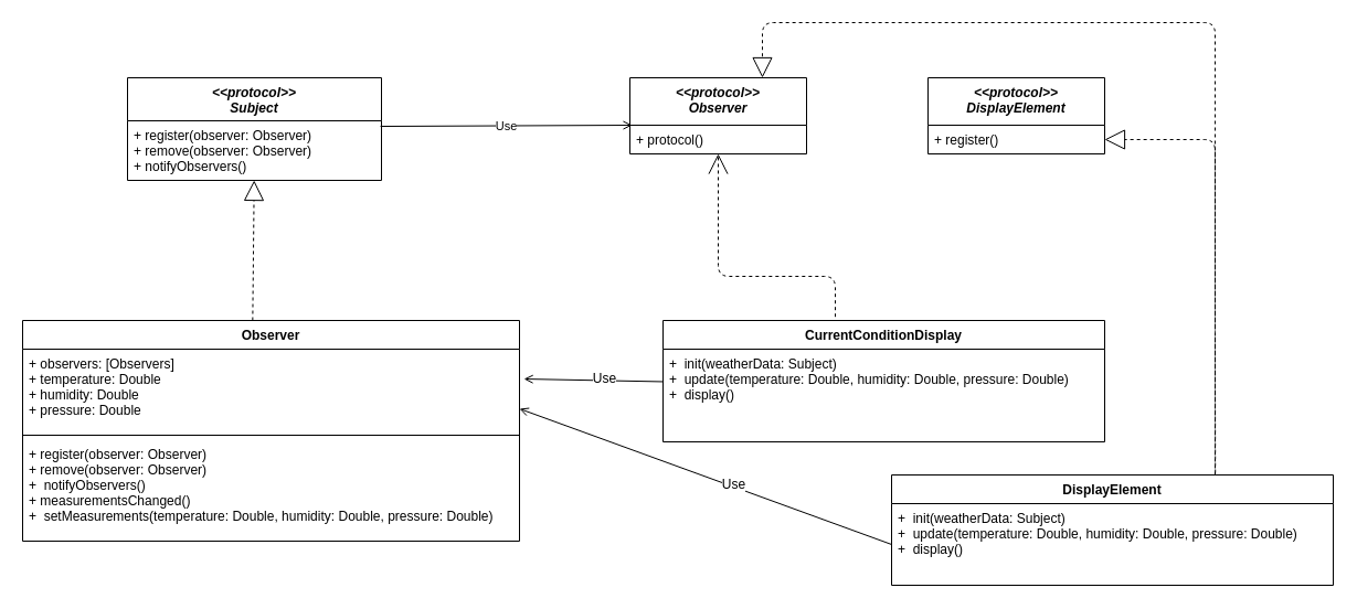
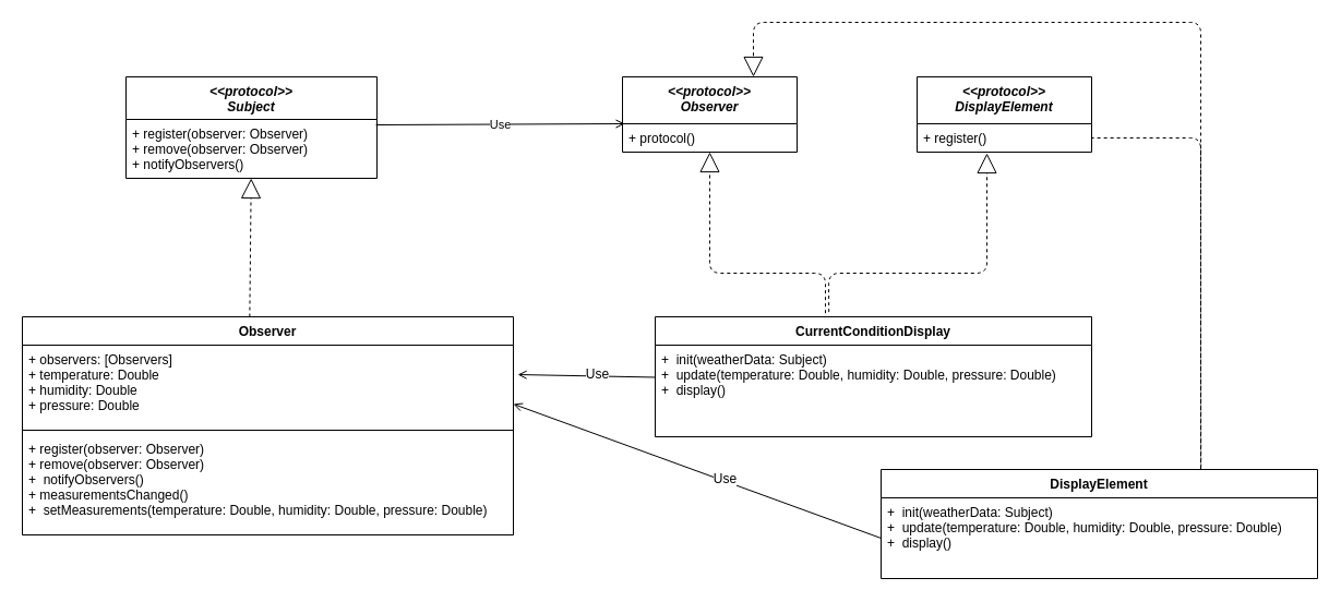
  <mxCell id="0" />
  <mxCell id="1" parent="0" />
  <mxCell id="2" value="&lt;&lt;protocol&gt;&gt;&#10;Observer" style="swimlane;fontStyle=3;align=center;verticalAlign=top;childLayout=stackLayout;horizontal=1;startSize=43;horizontalStack=0;resizeParent=1;resizeParentMax=0;resizeLast=0;collapsible=1;marginBottom=0;" parent="1" vertex="1"><mxGeometry x="570" y="70" width="160" height="69" as="geometry" /></mxCell>
  <mxCell id="3" value="+ protocol()" style="text;strokeColor=none;fillColor=none;align=left;verticalAlign=top;spacingLeft=4;spacingRight=4;overflow=hidden;rotatable=0;points=[[0,0.5],[1,0.5]];portConstraint=eastwest;" parent="2" vertex="1"><mxGeometry y="43" width="160" height="26" as="geometry" /></mxCell>
  <mxCell id="4" value="&lt;&lt;protocol&gt;&gt;&#10;Subject" style="swimlane;fontStyle=3;childLayout=stackLayout;horizontal=1;startSize=39;fillColor=none;horizontalStack=0;resizeParent=1;resizeParentMax=0;resizeLast=0;collapsible=1;marginBottom=0;" parent="1" vertex="1"><mxGeometry x="115" y="70" width="230" height="93" as="geometry" /></mxCell>
  <mxCell id="5" value="+ register(observer: Observer)&#10;+ remove(observer: Observer)&#10;+ notifyObservers()" style="text;strokeColor=none;fillColor=none;align=left;verticalAlign=top;spacingLeft=4;spacingRight=4;overflow=hidden;rotatable=0;points=[[0,0.5],[1,0.5]];portConstraint=eastwest;" parent="4" vertex="1"><mxGeometry y="39" width="230" height="54" as="geometry" /></mxCell>
  <mxCell id="6" value="&lt;&lt;protocol&gt;&gt;&#10;DisplayElement" style="swimlane;fontStyle=3;align=center;verticalAlign=top;childLayout=stackLayout;horizontal=1;startSize=43;horizontalStack=0;resizeParent=1;resizeParentMax=0;resizeLast=0;collapsible=1;marginBottom=0;" parent="1" vertex="1"><mxGeometry x="840" y="70" width="160" height="69" as="geometry" /></mxCell>
  <mxCell id="7" value="+ register()" style="text;strokeColor=none;fillColor=none;align=left;verticalAlign=top;spacingLeft=4;spacingRight=4;overflow=hidden;rotatable=0;points=[[0,0.5],[1,0.5]];portConstraint=eastwest;" parent="6" vertex="1"><mxGeometry y="43" width="160" height="26" as="geometry" /></mxCell>
  <mxCell id="8" value="Observer" style="swimlane;fontStyle=1;align=center;verticalAlign=top;childLayout=stackLayout;horizontal=1;startSize=26;horizontalStack=0;resizeParent=1;resizeParentMax=0;resizeLast=0;collapsible=1;marginBottom=0;" parent="1" vertex="1"><mxGeometry x="20" y="290" width="450" height="200" as="geometry" /></mxCell>
  <mxCell id="9" value="+ observers: [Observers]&#10;+ temperature: Double&#10;+ humidity: Double&#10;+ pressure: Double " style="text;strokeColor=none;fillColor=none;align=left;verticalAlign=top;spacingLeft=4;spacingRight=4;overflow=hidden;rotatable=0;points=[[0,0.5],[1,0.5]];portConstraint=eastwest;" parent="8" vertex="1"><mxGeometry y="26" width="450" height="74" as="geometry" /></mxCell>
  <mxCell id="10" value="" style="line;strokeWidth=1;fillColor=none;align=left;verticalAlign=middle;spacingTop=-1;spacingLeft=3;spacingRight=3;rotatable=0;labelPosition=right;points=[];portConstraint=eastwest;" parent="8" vertex="1"><mxGeometry y="100" width="450" height="8" as="geometry" /></mxCell>
  <mxCell id="11" value="+ register(observer: Observer)&#10;+ remove(observer: Observer)&#10;+  notifyObservers() &#10;+ measurementsChanged()&#10;+  setMeasurements(temperature: Double, humidity: Double, pressure: Double)" style="text;strokeColor=none;fillColor=none;align=left;verticalAlign=top;spacingLeft=4;spacingRight=4;overflow=hidden;rotatable=0;points=[[0,0.5],[1,0.5]];portConstraint=eastwest;" parent="8" vertex="1"><mxGeometry y="108" width="450" height="92" as="geometry" /></mxCell>
  <mxCell id="12" value="" style="endArrow=block;endSize=16;endFill=0;html=1;exitX=0.463;exitY=0;exitDx=0;exitDy=0;exitPerimeter=0;dashed=1;" parent="1" source="8" target="5" edge="1"><mxGeometry width="160" relative="1" as="geometry"><mxPoint x="70" y="410" as="sourcePoint" /><mxPoint x="230" y="410" as="targetPoint" /></mxGeometry></mxCell>
  <mxCell id="13" value="CurrentConditionDisplay" style="swimlane;fontStyle=1;align=center;verticalAlign=top;childLayout=stackLayout;horizontal=1;startSize=26;horizontalStack=0;resizeParent=1;resizeParentMax=0;resizeLast=0;collapsible=1;marginBottom=0;" parent="1" vertex="1"><mxGeometry x="600" y="290" width="400" height="110" as="geometry" /></mxCell>
  <mxCell id="14" value="+  init(weatherData: Subject)&#10;+  update(temperature: Double, humidity: Double, pressure: Double)&#10;+  display() " style="text;strokeColor=none;fillColor=none;align=left;verticalAlign=top;spacingLeft=4;spacingRight=4;overflow=hidden;rotatable=0;points=[[0,0.5],[1,0.5]];portConstraint=eastwest;" parent="13" vertex="1"><mxGeometry y="26" width="400" height="84" as="geometry" /></mxCell>
- <mxCell id="15" value="" style="endArrow=open;endSize=16;endFill=0;html=1;exitX=0.39;exitY=-0.03;exitDx=0;exitDy=0;exitPerimeter=0;dashed=1;" parent="1" source="13" target="3" edge="1"><mxGeometry width="160" relative="1" as="geometry"><mxPoint x="770" y="277" as="sourcePoint" /><mxPoint x="771.361" y="150" as="targetPoint" /><Array as="points"><mxPoint x="756" y="250" /><mxPoint x="650" y="250" /></Array></mxGeometry></mxCell>
+ <mxCell id="15" value="" style="endArrow=block;endSize=16;endFill=0;html=1;exitX=0.39;exitY=-0.03;exitDx=0;exitDy=0;exitPerimeter=0;dashed=1;" parent="1" source="13" target="3" edge="1"><mxGeometry width="160" relative="1" as="geometry"><mxPoint x="770" y="277" as="sourcePoint" /><mxPoint x="771.361" y="150" as="targetPoint" /><Array as="points"><mxPoint x="756" y="250" /><mxPoint x="650" y="250" /></Array></mxGeometry></mxCell>
+ <mxCell id="16" value="" style="endArrow=block;endSize=16;endFill=0;html=1;dashed=1;entryX=0.4;entryY=1.038;entryDx=0;entryDy=0;entryPerimeter=0;exitX=0.398;exitY=-0.04;exitDx=0;exitDy=0;exitPerimeter=0;" parent="1" source="13" target="7" edge="1"><mxGeometry width="160" relative="1" as="geometry"><mxPoint x="248.35" y="310" as="sourcePoint" /><mxPoint x="249.711" y="183" as="targetPoint" /><Array as="points"><mxPoint x="759" y="250" /><mxPoint x="904" y="250" /></Array></mxGeometry></mxCell>
  <mxCell id="17" value="DisplayElement" style="swimlane;fontStyle=1;align=center;verticalAlign=top;childLayout=stackLayout;horizontal=1;startSize=26;horizontalStack=0;resizeParent=1;resizeParentMax=0;resizeLast=0;collapsible=1;marginBottom=0;" parent="1" vertex="1"><mxGeometry x="807" y="430" width="400" height="100" as="geometry" /></mxCell>
  <mxCell id="18" value="+  init(weatherData: Subject)&#10;+  update(temperature: Double, humidity: Double, pressure: Double)&#10;+  display() " style="text;strokeColor=none;fillColor=none;align=left;verticalAlign=top;spacingLeft=4;spacingRight=4;overflow=hidden;rotatable=0;points=[[0,0.5],[1,0.5]];portConstraint=eastwest;" parent="17" vertex="1"><mxGeometry y="26" width="400" height="74" as="geometry" /></mxCell>
  <mxCell id="19" value="Use" style="endArrow=open;html=1;exitX=0.996;exitY=0.093;exitDx=0;exitDy=0;exitPerimeter=0;endFill=0;entryX=0.013;entryY=0;entryDx=0;entryDy=0;entryPerimeter=0;" parent="1" source="5" target="3" edge="1"><mxGeometry width="160" relative="1" as="geometry"><mxPoint x="400" y="220" as="sourcePoint" /><mxPoint x="560" y="220" as="targetPoint" /></mxGeometry></mxCell>
  <mxCell id="20" value="" style="endArrow=open;html=1;exitX=0;exitY=0.351;exitDx=0;exitDy=0;exitPerimeter=0;entryX=1.009;entryY=0.365;entryDx=0;entryDy=0;entryPerimeter=0;endFill=0;" edge="1" parent="1" source="14" target="9"><mxGeometry width="50" height="50" relative="1" as="geometry"><mxPoint x="20" y="560" as="sourcePoint" /><mxPoint x="70" y="510" as="targetPoint" /></mxGeometry></mxCell>
  <mxCell id="21" value="Use" style="text;html=1;align=center;verticalAlign=middle;resizable=0;points=[];;labelBackgroundColor=#ffffff;" vertex="1" connectable="0" parent="20"><mxGeometry x="-0.139" y="-2" relative="1" as="geometry"><mxPoint as="offset" /></mxGeometry></mxCell>
- <mxCell id="22" value="" style="endArrow=block;endSize=16;endFill=0;html=1;dashed=1;entryX=1;entryY=0.5;entryDx=0;entryDy=0;exitX=0.733;exitY=-0.02;exitDx=0;exitDy=0;exitPerimeter=0;" edge="1" parent="1" source="17" target="7"><mxGeometry width="160" relative="1" as="geometry"><mxPoint x="769.2" y="296" as="sourcePoint" /><mxPoint x="914" y="149.988" as="targetPoint" /><Array as="points"><mxPoint x="1100" y="310" /><mxPoint x="1100" y="126" /></Array></mxGeometry></mxCell>
+ <mxCell id="22" value="" style="endArrow=none;endSize=16;endFill=0;html=1;dashed=1;entryX=1;entryY=0.5;entryDx=0;entryDy=0;exitX=0.733;exitY=-0.02;exitDx=0;exitDy=0;exitPerimeter=0;" edge="1" parent="1" source="17" target="7"><mxGeometry width="160" relative="1" as="geometry"><mxPoint x="769.2" y="296" as="sourcePoint" /><mxPoint x="914" y="149.988" as="targetPoint" /><Array as="points"><mxPoint x="1100" y="310" /><mxPoint x="1100" y="126" /></Array></mxGeometry></mxCell>
  <mxCell id="23" value="" style="endArrow=block;endSize=16;endFill=0;html=1;dashed=1;entryX=0.75;entryY=0;entryDx=0;entryDy=0;" edge="1" parent="1" target="2"><mxGeometry width="160" relative="1" as="geometry"><mxPoint x="1100" y="430" as="sourcePoint" /><mxPoint x="630" y="20" as="targetPoint" /><Array as="points"><mxPoint x="1100" y="20" /><mxPoint x="690" y="20" /></Array></mxGeometry></mxCell>
  <mxCell id="24" value="" style="endArrow=open;html=1;exitX=0;exitY=0.5;exitDx=0;exitDy=0;entryX=1;entryY=0.73;entryDx=0;entryDy=0;entryPerimeter=0;endFill=0;" edge="1" parent="1" source="18" target="9"><mxGeometry width="50" height="50" relative="1" as="geometry"><mxPoint x="610" y="351.974" as="sourcePoint" /><mxPoint x="480" y="355.008" as="targetPoint" /></mxGeometry></mxCell>
  <mxCell id="25" value="Use" style="text;html=1;align=center;verticalAlign=middle;resizable=0;points=[];;labelBackgroundColor=#ffffff;" vertex="1" connectable="0" parent="24"><mxGeometry x="-0.139" y="-2" relative="1" as="geometry"><mxPoint as="offset" /></mxGeometry></mxCell>
